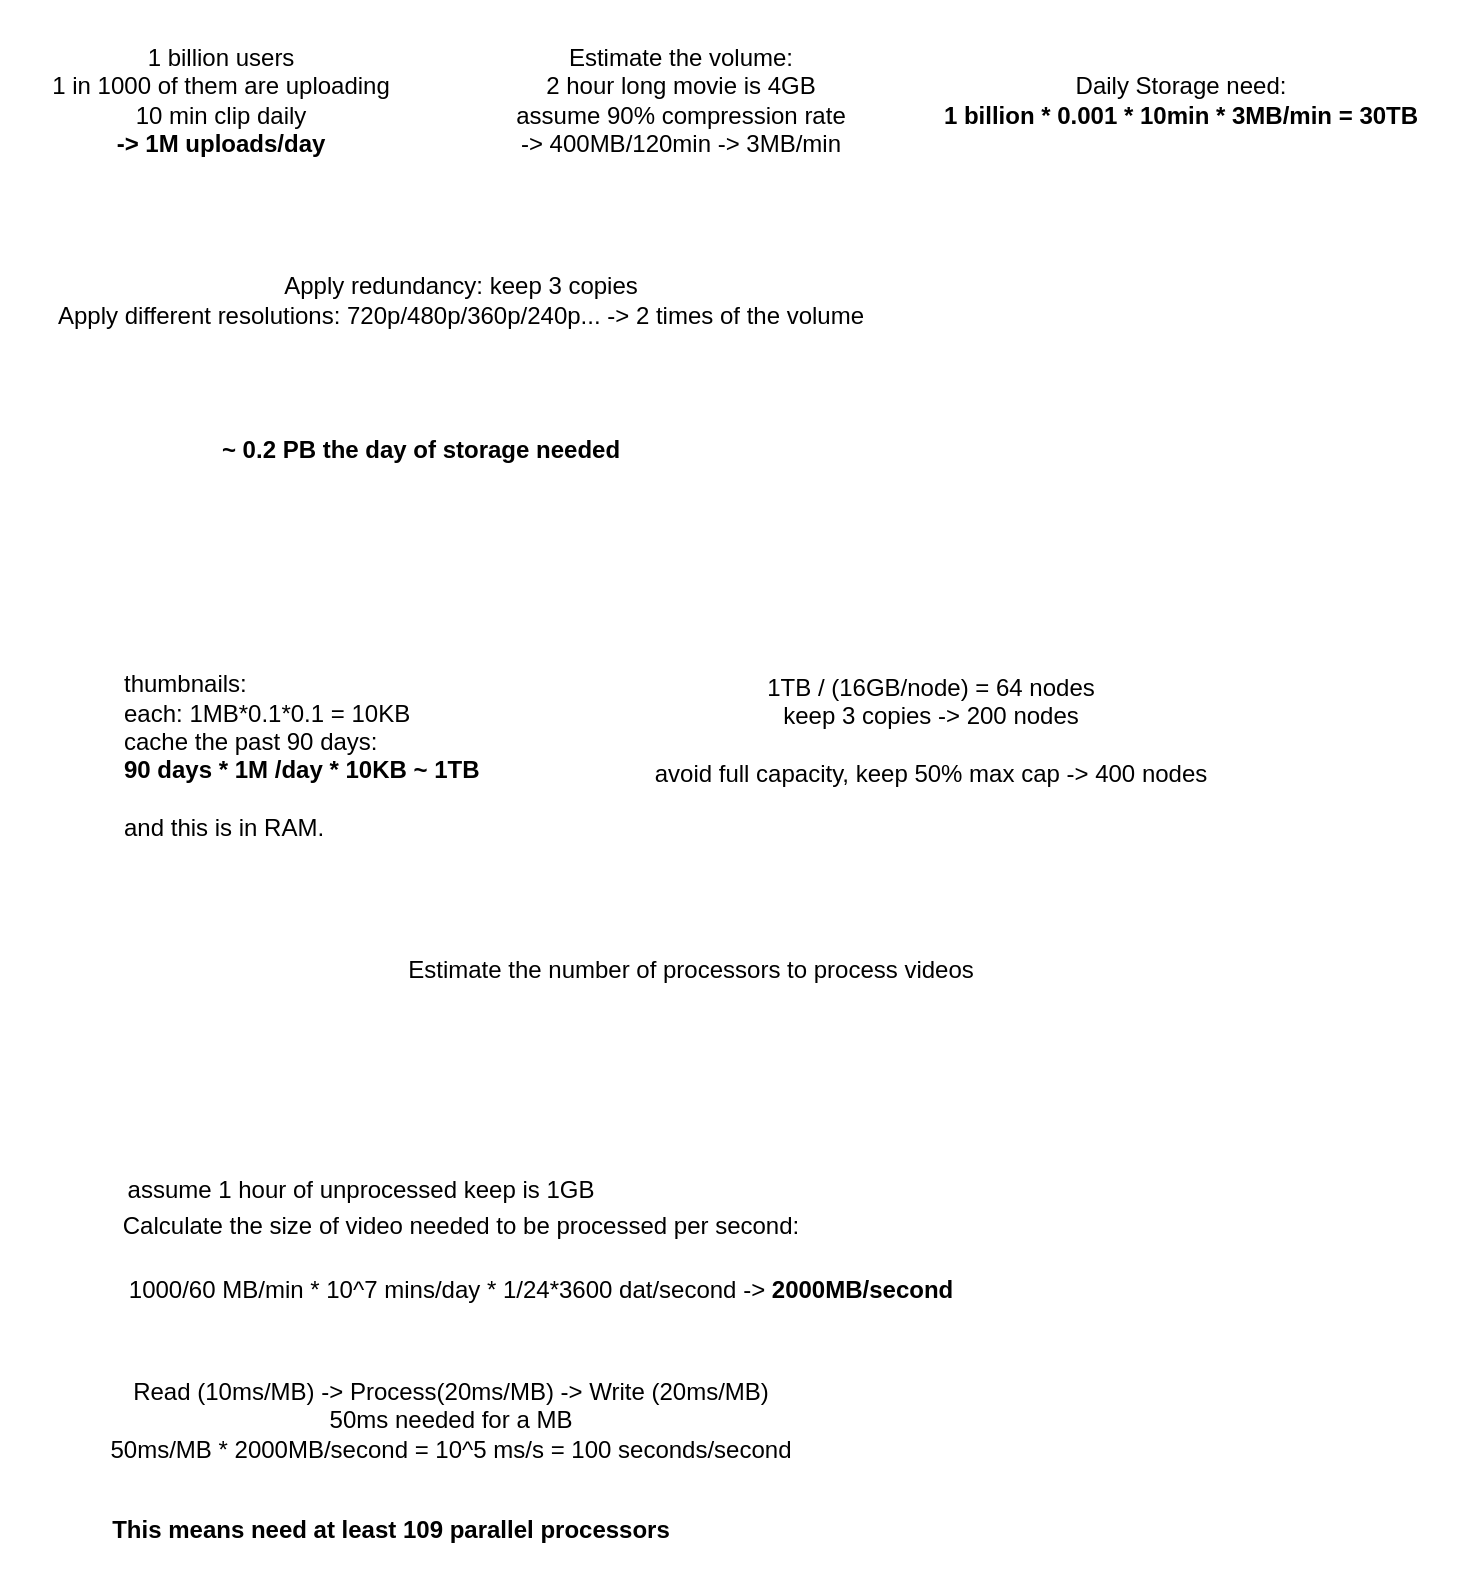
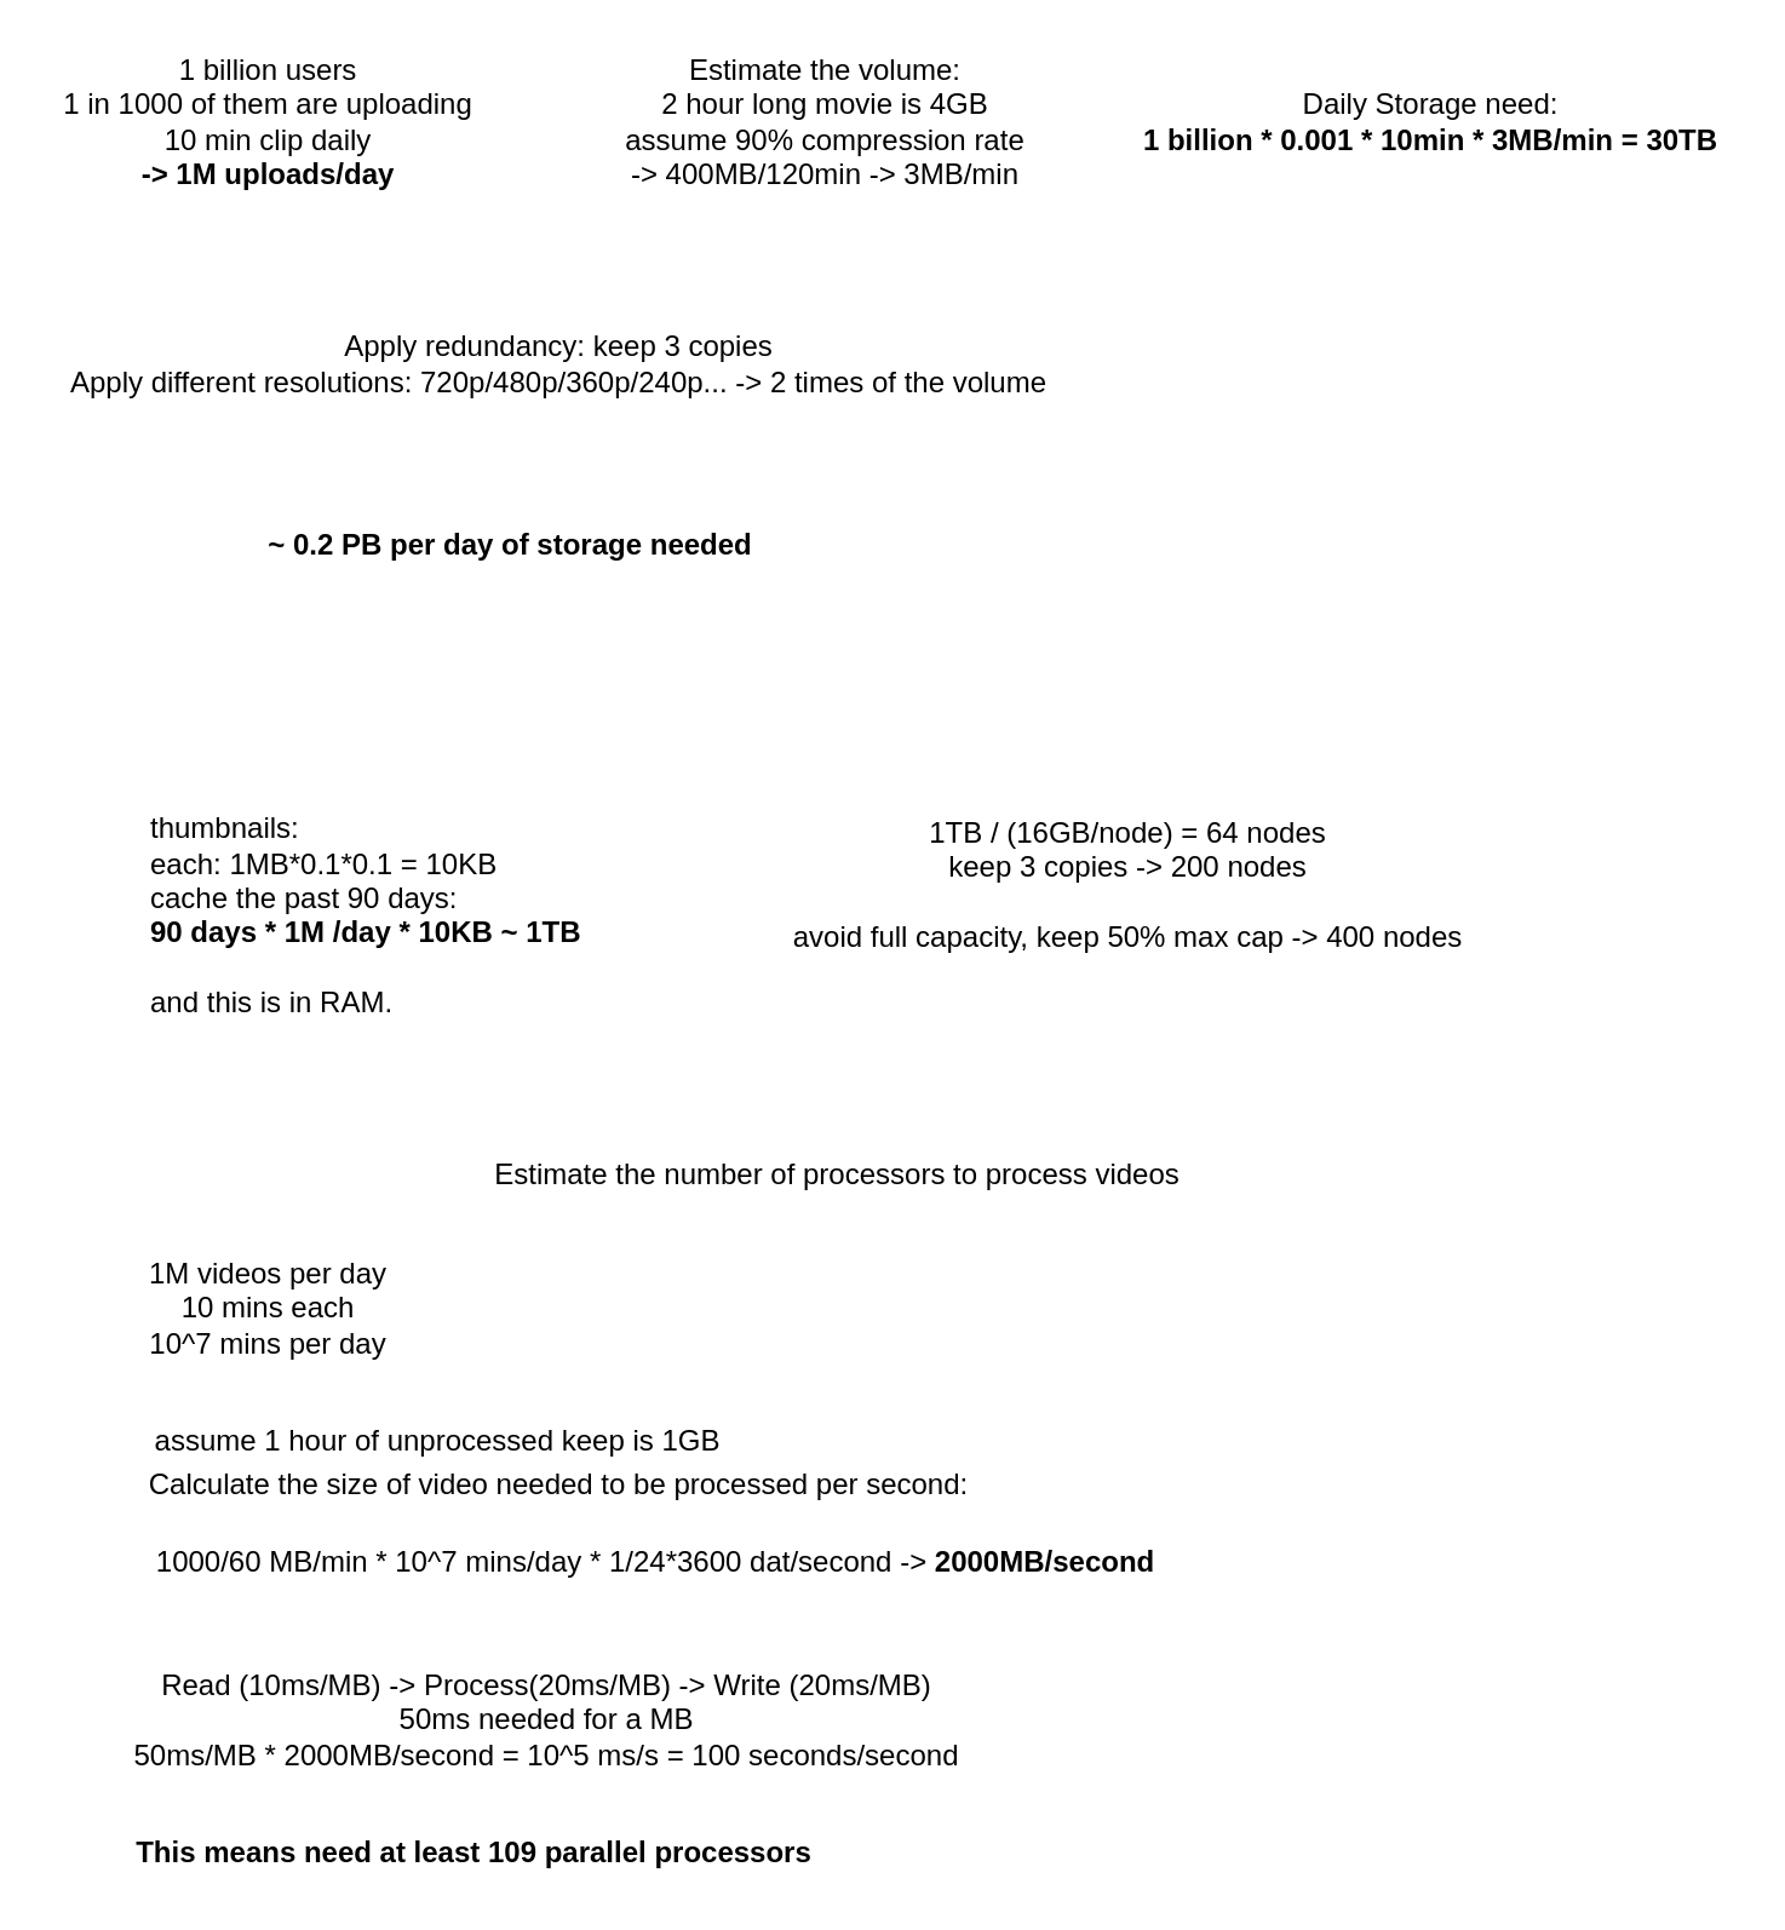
  <mxCell id="0" />
  <mxCell id="1" parent="0" />
  <mxCell id="2" value="&lt;div&gt;1 billion users&lt;/div&gt;&lt;div&gt;1 in 1000 of them are uploading&lt;/div&gt;&lt;div&gt;10 min clip daily&lt;/div&gt;&lt;div&gt;&lt;b&gt;-&amp;gt; 1M uploads/day&lt;/b&gt;&lt;br&gt;&lt;/div&gt;" style="text;html=1;resizable=0;autosize=1;align=center;verticalAlign=middle;points=[];fillColor=none;strokeColor=none;rounded=0;" vertex="1" parent="1"><mxGeometry x="20" y="20" width="180" height="60" as="geometry" /></mxCell>
  <mxCell id="3" value="&lt;div&gt;Estimate the volume:&lt;/div&gt;&lt;div&gt;2 hour long movie is 4GB&lt;/div&gt;&lt;div&gt;assume 90% compression rate&lt;/div&gt;&lt;div&gt;-&amp;gt; 400MB/120min -&amp;gt; 3MB/min&lt;br&gt;&lt;/div&gt;" style="text;html=1;align=center;verticalAlign=middle;resizable=0;points=[];autosize=1;" vertex="1" parent="1"><mxGeometry x="250" y="20" width="180" height="60" as="geometry" /></mxCell>
  <mxCell id="4" value="&lt;div&gt;Daily Storage need:&lt;/div&gt;&lt;div&gt;&lt;b&gt;1 billion * 0.001 * 10min * 3MB/min = 30TB&lt;/b&gt;&lt;br&gt;&lt;/div&gt;" style="text;html=1;align=center;verticalAlign=middle;resizable=0;points=[];autosize=1;" vertex="1" parent="1"><mxGeometry x="465" y="35" width="250" height="30" as="geometry" /></mxCell>
  <mxCell id="5" value="&lt;div&gt;Apply redundancy: keep 3 copies&lt;/div&gt;&lt;div&gt;Apply different resolutions: 720p/480p/360p/240p... -&amp;gt; 2 times of the volume&lt;/div&gt;" style="text;html=1;align=center;verticalAlign=middle;resizable=0;points=[];autosize=1;" vertex="1" parent="1"><mxGeometry x="20" y="135" width="420" height="30" as="geometry" /></mxCell>
- <mxCell id="6" value="~ 0.2 PB the day of storage needed" style="text;html=1;align=center;verticalAlign=middle;resizable=0;points=[];autosize=1;fontStyle=1" vertex="1" parent="1"><mxGeometry x="100" y="215" width="220" height="20" as="geometry" /></mxCell>
+ <mxCell id="6" value="~ 0.2 PB per day of storage needed" style="text;html=1;align=center;verticalAlign=middle;resizable=0;points=[];autosize=1;fontStyle=1" vertex="1" parent="1"><mxGeometry x="100" y="215" width="220" height="20" as="geometry" /></mxCell>
  <mxCell id="7" value="&lt;div&gt;thumbnails:&lt;/div&gt;&lt;div&gt;each: 1MB*0.1*0.1 = 10KB&lt;br&gt;&lt;/div&gt;&lt;div&gt;cache the past 90 days: &lt;br&gt;&lt;/div&gt;&lt;div&gt;&lt;b&gt;90 days * 1M /day * 10KB ~ 1TB&lt;/b&gt;&lt;/div&gt;&lt;div&gt;&lt;br&gt;&lt;/div&gt;&lt;div&gt;and this is in RAM.&lt;/div&gt;&lt;div&gt;&lt;br&gt;&lt;/div&gt;" style="text;html=1;align=left;verticalAlign=middle;resizable=0;points=[];autosize=1;" vertex="1" parent="1"><mxGeometry x="60" y="335" width="190" height="100" as="geometry" /></mxCell>
  <mxCell id="8" value="&lt;div&gt;1TB / (16GB/node) = 64 nodes&lt;/div&gt;&lt;div&gt;keep 3 copies -&amp;gt; 200 nodes&lt;/div&gt;&lt;div&gt;&lt;br&gt;&lt;/div&gt;&lt;div&gt;avoid full capacity, keep 50% max cap -&amp;gt; 400 nodes&lt;br&gt;&lt;/div&gt;" style="text;html=1;align=center;verticalAlign=middle;resizable=0;points=[];autosize=1;" vertex="1" parent="1"><mxGeometry x="320" y="335" width="290" height="60" as="geometry" /></mxCell>
  <mxCell id="9" value="Estimate the number of processors to process videos" style="text;html=1;align=center;verticalAlign=middle;resizable=0;points=[];autosize=1;" vertex="1" parent="1"><mxGeometry x="195" y="475" width="300" height="20" as="geometry" /></mxCell>
+ <mxCell id="10" value="&lt;div&gt;1M videos per day&lt;/div&gt;&lt;div&gt;10 mins each &lt;br&gt;&lt;/div&gt;&lt;div&gt;10^7 mins per day&lt;br&gt;&lt;/div&gt;" style="text;html=1;align=center;verticalAlign=middle;resizable=0;points=[];autosize=1;" vertex="1" parent="1"><mxGeometry x="55" y="515" width="110" height="50" as="geometry" /></mxCell>
  <mxCell id="11" value="assume 1 hour of unprocessed keep is 1GB" style="text;html=1;align=center;verticalAlign=middle;resizable=0;points=[];autosize=1;" vertex="1" parent="1"><mxGeometry x="55" y="585" width="250" height="20" as="geometry" /></mxCell>
  <mxCell id="12" value="&lt;div&gt;Calculate the size of video needed to be processed per second:&lt;/div&gt;&lt;div&gt;&lt;br&gt;&lt;/div&gt;" style="text;html=1;align=center;verticalAlign=middle;resizable=0;points=[];autosize=1;" vertex="1" parent="1"><mxGeometry x="55" y="605" width="350" height="30" as="geometry" /></mxCell>
  <mxCell id="13" value="1000/60 MB/min * 10^7 mins/day * 1/24*3600 dat/second -&amp;gt; &lt;b&gt;2000MB/second&lt;/b&gt; " style="text;html=1;align=center;verticalAlign=middle;resizable=0;points=[];autosize=1;" vertex="1" parent="1"><mxGeometry x="55" y="635" width="430" height="20" as="geometry" /></mxCell>
  <mxCell id="14" value="&lt;div&gt;Read (10ms/MB) -&amp;gt; Process(20ms/MB) -&amp;gt; Write (20ms/MB)&lt;/div&gt;&lt;div&gt;50ms needed for a MB&lt;/div&gt;&lt;div&gt;50ms/MB * 2000MB/second = 10^5 ms/s = 100 seconds/second&lt;br&gt;&lt;/div&gt;" style="text;html=1;align=center;verticalAlign=middle;resizable=0;points=[];autosize=1;" vertex="1" parent="1"><mxGeometry x="45" y="685" width="360" height="50" as="geometry" /></mxCell>
  <mxCell id="15" value="This means need at least 109 parallel processors " style="text;html=1;align=center;verticalAlign=middle;resizable=0;points=[];autosize=1;fontStyle=1" vertex="1" parent="1"><mxGeometry x="50" y="755" width="290" height="20" as="geometry" /></mxCell>
